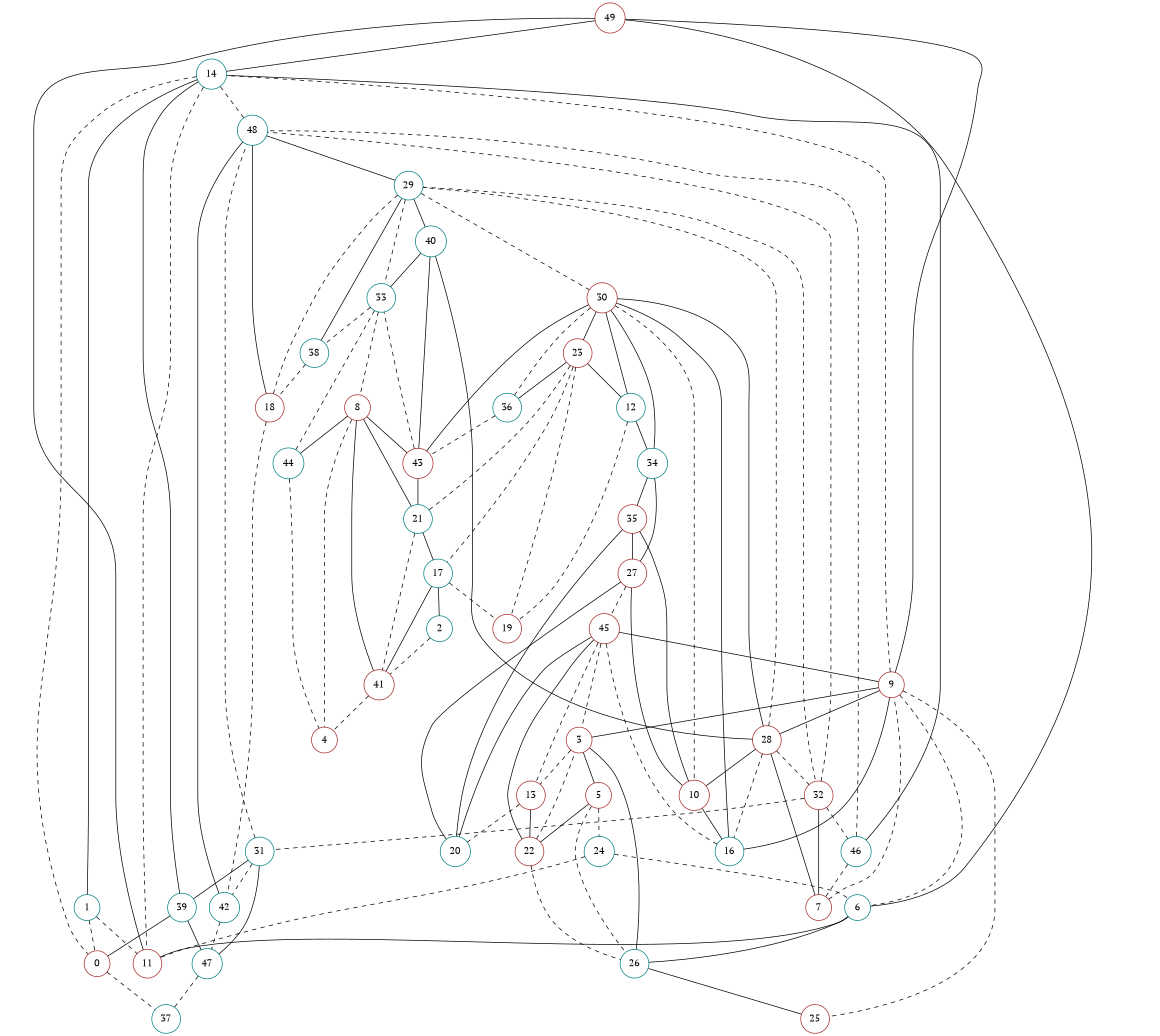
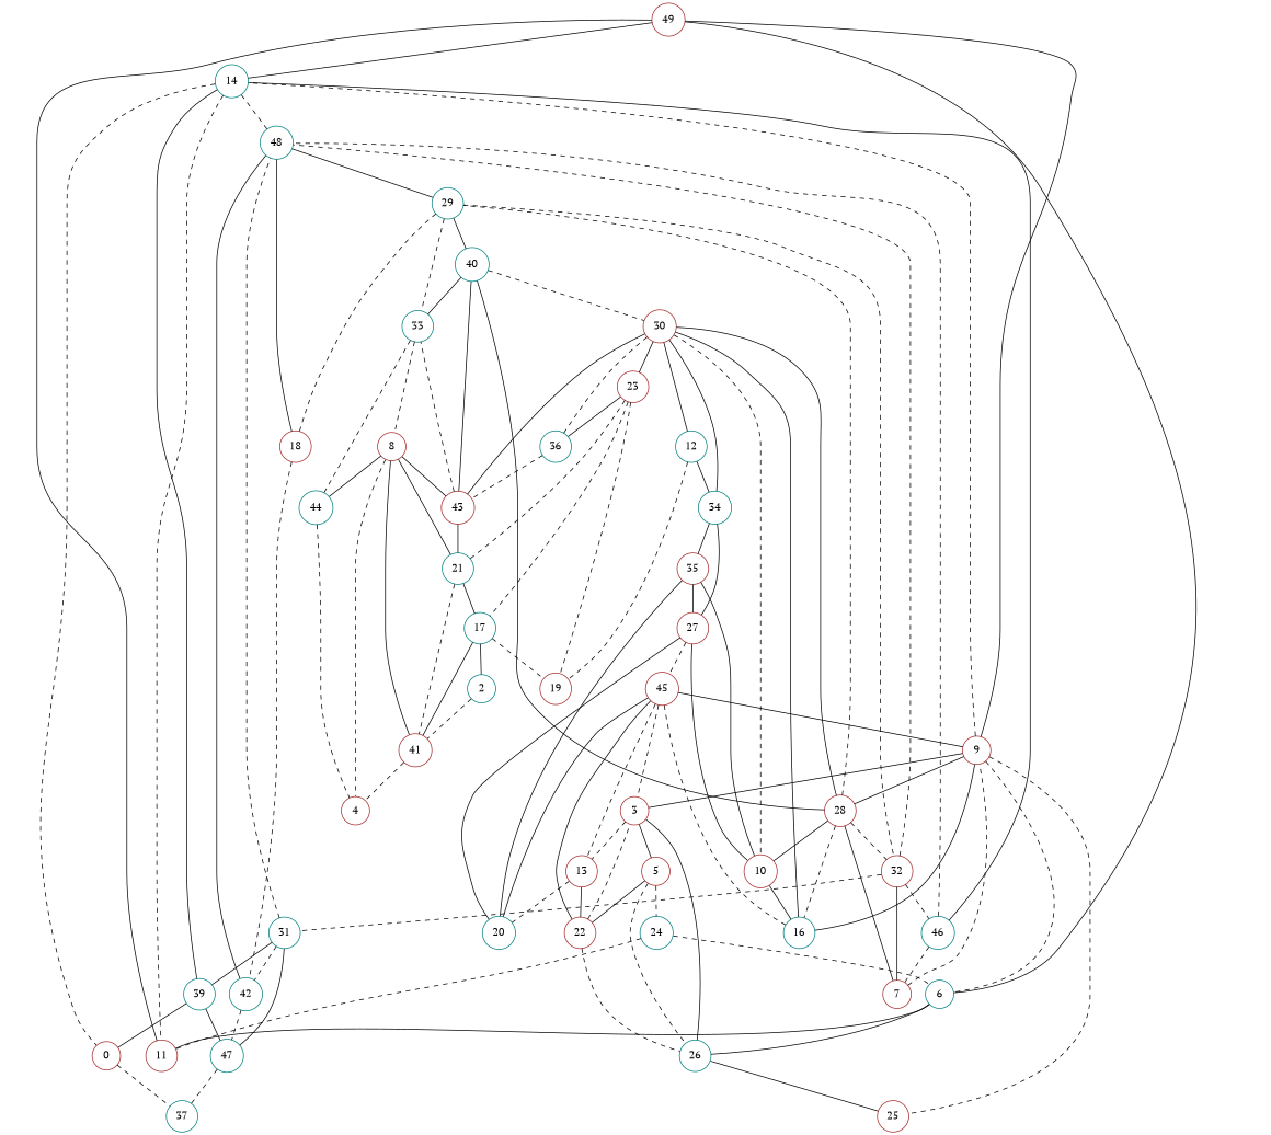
  graph {
    fontname="PT Serif"
    node [color=teal fontname="PT Serif" shape=circle]
    edge [fontname="PT Serif" style=solid]
    49 [color=brown height=0.57773 width=0.57773]
    14 [height=0.57773 width=0.57773]
    6 [height=0.5 width=0.5]
    48 [height=0.57773 width=0.57773]
    46 [height=0.57773 width=0.57773]
    39 [height=0.55967 width=0.55967]
    0 [color=brown height=0.5 width=0.5]
    11 [color=brown height=0.54162 width=0.54162]
-   1 [height=0.5 width=0.5]
    26 [height=0.55967 width=0.55967]
    42 [height=0.57773 width=0.57773]
    29 [height=0.55967 width=0.55967]
    18 [color=brown height=0.54162 width=0.54162]
    7 [color=brown height=0.5 width=0.5]
    47 [height=0.57773 width=0.57773]
    37 [height=0.54162 width=0.54162]
    3 [color=brown height=0.5 width=0.5]
    25 [color=brown height=0.54162 width=0.54162]
-   38 [height=0.54162 width=0.54162]
    40 [height=0.59578 width=0.59578]
    33 [height=0.54162 width=0.54162]
    32 [color=brown height=0.54162 width=0.54162]
    30 [color=brown height=0.57773 width=0.57773]
    44 [height=0.59578 width=0.59578]
    8 [color=brown height=0.5 width=0.5]
    31 [height=0.54162 width=0.54162]
    9 [color=brown height=0.5 width=0.5]
    28 [color=brown height=0.54162 width=0.54162]
    45 [color=brown height=0.57773 width=0.57773]
    16 [height=0.55967 width=0.55967]
    13 [color=brown height=0.54162 width=0.54162]
    22 [color=brown height=0.54162 width=0.54162]
    20 [height=0.57773 width=0.57773]
    5 [color=brown height=0.5 width=0.5]
    43 [color=brown height=0.57773 width=0.57773]
    36 [height=0.55967 width=0.55967]
    34 [height=0.57773 width=0.57773]
    23 [color=brown height=0.54162 width=0.54162]
    12 [height=0.54162 width=0.54162]
    10 [color=brown height=0.57773 width=0.57773]
    35 [color=brown height=0.54162 width=0.54162]
    27 [color=brown height=0.54162 width=0.54162]
    24 [height=0.57773 width=0.57773]
    4 [color=brown height=0.5 width=0.5]
    21 [height=0.54162 width=0.54162]
    41 [color=brown height=0.57773 width=0.57773]
    17 [height=0.54162 width=0.54162]
    19 [color=brown height=0.55967 width=0.55967]
    2 [height=0.5 width=0.5]
    49 -- 14
    49 -- 6
    14 -- 48 [style=dashed]
    14 -- 46
    14 -- 39
    14 -- 0 [style=dashed]
    14 -- 11 [style=dashed]
-   14 -- 1
    6 -- 11
    6 -- 26
    48 -- 42
    48 -- 29
    48 -- 18
    46 -- 48 [style=dashed]
    46 -- 7 [style=dashed]
    39 -- 0
    39 -- 47
    0 -- 37 [style=dashed]
    11 -- 49
-   1 -- 0 [style=dashed]
-   1 -- 11 [style=dashed]
    26 -- 3
    26 -- 25
    42 -- 47 [style=dashed]
    29 -- 18 [style=dashed]
-   29 -- 38
    29 -- 40
    29 -- 33 [style=dashed]
    29 -- 32 [style=dashed]
    18 -- 42 [style=dashed]
    7 -- 9 [style=dashed]
    47 -- 37 [style=dashed]
    3 -- 13 [style=dashed]
    3 -- 5
-   38 -- 18 [style=dashed]
    40 -- 33
-   29 -- 30 [style=dashed]
-   33 -- 38 [style=dashed]
+   40 -- 30 [style=dashed]
    33 -- 44 [style=dashed]
    33 -- 8 [style=dashed]
    32 -- 48 [style=dashed]
    32 -- 46 [style=dashed]
    32 -- 7
    32 -- 31 [style=dashed]
    30 -- 43
    30 -- 36 [style=dashed]
    30 -- 34
    30 -- 23
    30 -- 12
    30 -- 10 [style=dashed]
    44 -- 4 [style=dashed]
    8 -- 44
    8 -- 43
    8 -- 4 [style=dashed]
    31 -- 48 [style=dashed]
    31 -- 39
    31 -- 42 [style=dashed]
    31 -- 47
    9 -- 49
    9 -- 14 [style=dashed]
    9 -- 6 [style=dashed]
    9 -- 3
    9 -- 25 [style=dashed]
    9 -- 28
    28 -- 29 [style=dashed]
    28 -- 7
    28 -- 40
    28 -- 32 [style=dashed]
    28 -- 30
    28 -- 16 [style=dashed]
    28 -- 10
    45 -- 3 [style=dashed]
    45 -- 9
    45 -- 16 [style=dashed]
    45 -- 13 [style=dashed]
    16 -- 30
    16 -- 9
    13 -- 22
    13 -- 20 [style=dashed]
    22 -- 26 [style=dashed]
    22 -- 3 [style=dashed]
    22 -- 45
    20 -- 45
    20 -- 35
    20 -- 27
    5 -- 26 [style=dashed]
    5 -- 22
    5 -- 24 [style=dashed]
    43 -- 40
    43 -- 33 [style=dashed]
    43 -- 21
    36 -- 43 [style=dashed]
    34 -- 35
    23 -- 36
-   23 -- 12
    23 -- 21 [style=dashed]
    23 -- 17 [style=dashed]
    23 -- 19 [style=dashed]
    12 -- 34
    12 -- 19 [style=dashed]
    10 -- 16
    10 -- 35
    10 -- 27
    35 -- 27
    27 -- 45 [style=dashed]
    27 -- 34
    24 -- 6 [style=dashed]
    24 -- 11 [style=dashed]
    21 -- 8
    21 -- 41 [style=dashed]
    21 -- 17
    41 -- 8
    41 -- 4 [style=dashed]
    17 -- 41
    17 -- 19 [style=dashed]
    17 -- 2
    2 -- 41 [style=dashed]
  }
